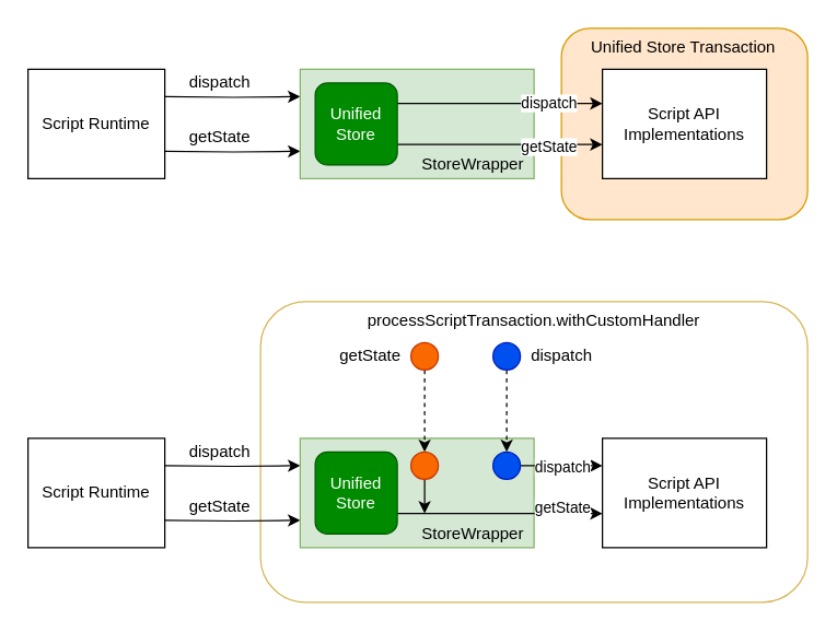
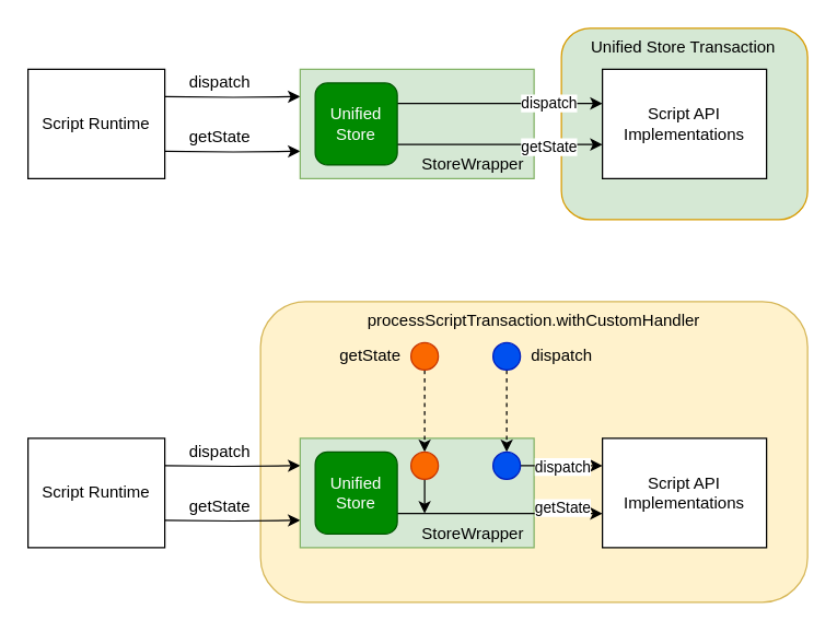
  <mxCell id="0" />
  <mxCell id="1" parent="0" />
- <mxCell id="2" value="processScriptTransaction.withCustomHandler" style="rounded=1;whiteSpace=wrap;html=1;verticalAlign=top;fillColor=#ffffff;strokeColor=#d6b656;" vertex="1" parent="1"><mxGeometry x="190" y="220" width="400" height="220" as="geometry" /></mxCell>
- <mxCell id="3" value="Unified Store Transaction" style="rounded=1;whiteSpace=wrap;html=1;fillColor=#ffe6cc;strokeColor=#d79b00;verticalAlign=top;align=left;spacingLeft=20;" vertex="1" parent="1"><mxGeometry x="410" y="20" width="180" height="140" as="geometry" /></mxCell>
+ <mxCell id="2" value="processScriptTransaction.withCustomHandler" style="rounded=1;whiteSpace=wrap;html=1;verticalAlign=top;fillColor=#fff2cc;strokeColor=#d6b656;" vertex="1" parent="1"><mxGeometry x="190" y="220" width="400" height="220" as="geometry" /></mxCell>
+ <mxCell id="3" value="Unified Store Transaction" style="rounded=1;whiteSpace=wrap;html=1;fillColor=#d5e8d4;strokeColor=#d79b00;verticalAlign=top;align=left;spacingLeft=20;" vertex="1" parent="1"><mxGeometry x="410" y="20" width="180" height="140" as="geometry" /></mxCell>
  <mxCell id="4" style="edgeStyle=orthogonalEdgeStyle;orthogonalLoop=1;jettySize=auto;html=1;entryX=0;entryY=0.25;entryDx=0;entryDy=0;strokeColor=default;rounded=0;jumpStyle=none;" edge="1" parent="1" target="7"><mxGeometry relative="1" as="geometry"><mxPoint x="120" y="70" as="sourcePoint" /></mxGeometry></mxCell>
  <mxCell id="5" style="edgeStyle=orthogonalEdgeStyle;rounded=0;jumpStyle=none;orthogonalLoop=1;jettySize=auto;html=1;entryX=0;entryY=0.75;entryDx=0;entryDy=0;strokeColor=default;" edge="1" parent="1" target="7"><mxGeometry relative="1" as="geometry"><mxPoint x="120" y="110" as="sourcePoint" /></mxGeometry></mxCell>
  <mxCell id="6" value="Script Runtime" style="rounded=0;whiteSpace=wrap;html=1;horizontal=1;verticalAlign=middle;" vertex="1" parent="1"><mxGeometry x="20" y="50" width="100" height="80" as="geometry" /></mxCell>
  <mxCell id="7" value="" style="rounded=0;whiteSpace=wrap;html=1;fillColor=#d5e8d4;strokeColor=#82b366;" vertex="1" parent="1"><mxGeometry x="219" y="50" width="171" height="80" as="geometry" /></mxCell>
  <mxCell id="8" style="edgeStyle=orthogonalEdgeStyle;rounded=0;jumpStyle=none;orthogonalLoop=1;jettySize=auto;html=1;exitX=1;exitY=0.25;exitDx=0;exitDy=0;strokeColor=default;" edge="1" parent="1" source="12"><mxGeometry relative="1" as="geometry"><mxPoint x="440" y="75" as="targetPoint" /></mxGeometry></mxCell>
  <mxCell id="9" value="dispatch" style="edgeLabel;html=1;align=center;verticalAlign=middle;resizable=0;points=[];" vertex="1" connectable="0" parent="8"><mxGeometry x="-0.386" y="1" relative="1" as="geometry"><mxPoint x="64" as="offset" /></mxGeometry></mxCell>
  <mxCell id="10" style="edgeStyle=orthogonalEdgeStyle;rounded=0;jumpStyle=none;orthogonalLoop=1;jettySize=auto;html=1;exitX=1;exitY=0.75;exitDx=0;exitDy=0;strokeColor=default;" edge="1" parent="1" source="12"><mxGeometry relative="1" as="geometry"><mxPoint x="440" y="105" as="targetPoint" /></mxGeometry></mxCell>
  <mxCell id="11" value="getState" style="edgeLabel;html=1;align=center;verticalAlign=middle;resizable=0;points=[];" vertex="1" connectable="0" parent="10"><mxGeometry x="-0.336" y="-1" relative="1" as="geometry"><mxPoint x="60" as="offset" /></mxGeometry></mxCell>
  <mxCell id="12" value="Unified&lt;br&gt;Store" style="rounded=1;whiteSpace=wrap;html=1;fillColor=#008a00;strokeColor=#005700;fontColor=#ffffff;" vertex="1" parent="1"><mxGeometry x="230" y="60" width="60" height="60" as="geometry" /></mxCell>
  <mxCell id="13" value="dispatch" style="text;html=1;align=center;verticalAlign=middle;resizable=0;points=[];autosize=1;strokeColor=none;fillColor=none;" vertex="1" parent="1"><mxGeometry x="130" y="50" width="60" height="20" as="geometry" /></mxCell>
  <mxCell id="14" value="getState" style="text;html=1;align=center;verticalAlign=middle;resizable=0;points=[];autosize=1;strokeColor=none;fillColor=none;" vertex="1" parent="1"><mxGeometry x="130" y="90" width="60" height="20" as="geometry" /></mxCell>
  <mxCell id="15" value="Script API&lt;br&gt;Implementations" style="rounded=0;whiteSpace=wrap;html=1;" vertex="1" parent="1"><mxGeometry x="440" y="50" width="120" height="80" as="geometry" /></mxCell>
  <mxCell id="16" value="StoreWrapper" style="text;html=1;align=center;verticalAlign=middle;resizable=0;points=[];autosize=1;strokeColor=none;fillColor=none;" vertex="1" parent="1"><mxGeometry x="300" y="110" width="90" height="20" as="geometry" /></mxCell>
  <mxCell id="17" style="edgeStyle=orthogonalEdgeStyle;orthogonalLoop=1;jettySize=auto;html=1;entryX=0;entryY=0.25;entryDx=0;entryDy=0;strokeColor=default;rounded=0;jumpStyle=none;" edge="1" parent="1" target="20"><mxGeometry relative="1" as="geometry"><mxPoint x="120" y="340" as="sourcePoint" /></mxGeometry></mxCell>
  <mxCell id="18" style="edgeStyle=orthogonalEdgeStyle;rounded=0;jumpStyle=none;orthogonalLoop=1;jettySize=auto;html=1;entryX=0;entryY=0.75;entryDx=0;entryDy=0;strokeColor=default;" edge="1" parent="1" target="20"><mxGeometry relative="1" as="geometry"><mxPoint x="120" y="380" as="sourcePoint" /></mxGeometry></mxCell>
  <mxCell id="19" value="Script Runtime" style="rounded=0;whiteSpace=wrap;html=1;horizontal=1;verticalAlign=middle;" vertex="1" parent="1"><mxGeometry x="20" y="320" width="100" height="80" as="geometry" /></mxCell>
  <mxCell id="20" value="" style="rounded=0;whiteSpace=wrap;html=1;fillColor=#d5e8d4;strokeColor=#82b366;" vertex="1" parent="1"><mxGeometry x="219" y="320" width="171" height="80" as="geometry" /></mxCell>
  <mxCell id="21" style="edgeStyle=orthogonalEdgeStyle;rounded=0;jumpStyle=none;orthogonalLoop=1;jettySize=auto;html=1;exitX=1;exitY=0.75;exitDx=0;exitDy=0;strokeColor=default;" edge="1" parent="1" source="23"><mxGeometry relative="1" as="geometry"><mxPoint x="440" y="375" as="targetPoint" /></mxGeometry></mxCell>
  <mxCell id="22" value="getState" style="edgeLabel;html=1;align=center;verticalAlign=middle;resizable=0;points=[];" vertex="1" connectable="0" parent="21"><mxGeometry x="-0.336" y="-1" relative="1" as="geometry"><mxPoint x="70" y="-6" as="offset" /></mxGeometry></mxCell>
  <mxCell id="23" value="Unified&lt;br&gt;Store" style="rounded=1;whiteSpace=wrap;html=1;fillColor=#008a00;strokeColor=#005700;fontColor=#ffffff;" vertex="1" parent="1"><mxGeometry x="230" y="330" width="60" height="60" as="geometry" /></mxCell>
  <mxCell id="24" value="dispatch" style="text;html=1;align=center;verticalAlign=middle;resizable=0;points=[];autosize=1;strokeColor=none;fillColor=none;" vertex="1" parent="1"><mxGeometry x="130" y="320" width="60" height="20" as="geometry" /></mxCell>
  <mxCell id="25" value="getState" style="text;html=1;align=center;verticalAlign=middle;resizable=0;points=[];autosize=1;strokeColor=none;fillColor=none;" vertex="1" parent="1"><mxGeometry x="130" y="360" width="60" height="20" as="geometry" /></mxCell>
  <mxCell id="26" value="Script API&lt;br&gt;Implementations" style="rounded=0;whiteSpace=wrap;html=1;" vertex="1" parent="1"><mxGeometry x="440" y="320" width="120" height="80" as="geometry" /></mxCell>
  <mxCell id="27" value="StoreWrapper" style="text;html=1;align=center;verticalAlign=middle;resizable=0;points=[];autosize=1;strokeColor=none;fillColor=none;" vertex="1" parent="1"><mxGeometry x="300" y="380" width="90" height="20" as="geometry" /></mxCell>
  <mxCell id="28" style="edgeStyle=orthogonalEdgeStyle;rounded=0;jumpStyle=none;orthogonalLoop=1;jettySize=auto;html=1;exitX=0.5;exitY=1;exitDx=0;exitDy=0;entryX=0.5;entryY=0;entryDx=0;entryDy=0;strokeColor=default;dashed=1;" edge="1" parent="1" source="29" target="32"><mxGeometry relative="1" as="geometry" /></mxCell>
  <mxCell id="29" value="" style="ellipse;whiteSpace=wrap;html=1;aspect=fixed;fillColor=#0050ef;fontColor=#ffffff;strokeColor=#001DBC;" vertex="1" parent="1"><mxGeometry x="360" y="250" width="20" height="20" as="geometry" /></mxCell>
  <mxCell id="30" style="edgeStyle=orthogonalEdgeStyle;rounded=0;jumpStyle=none;orthogonalLoop=1;jettySize=auto;html=1;exitX=1;exitY=0.5;exitDx=0;exitDy=0;entryX=0;entryY=0.25;entryDx=0;entryDy=0;strokeColor=default;" edge="1" parent="1" source="32" target="26"><mxGeometry relative="1" as="geometry" /></mxCell>
  <mxCell id="31" value="dispatch" style="edgeLabel;html=1;align=center;verticalAlign=middle;resizable=0;points=[];" vertex="1" connectable="0" parent="30"><mxGeometry x="-0.16" y="1" relative="1" as="geometry"><mxPoint x="5" y="1" as="offset" /></mxGeometry></mxCell>
  <mxCell id="32" value="" style="ellipse;whiteSpace=wrap;html=1;aspect=fixed;fillColor=#0050ef;fontColor=#ffffff;strokeColor=#001DBC;" vertex="1" parent="1"><mxGeometry x="360" y="330" width="20" height="20" as="geometry" /></mxCell>
  <mxCell id="33" style="edgeStyle=orthogonalEdgeStyle;rounded=0;jumpStyle=none;orthogonalLoop=1;jettySize=auto;html=1;entryX=0.5;entryY=0;entryDx=0;entryDy=0;strokeColor=default;dashed=1;" edge="1" parent="1" source="34" target="36"><mxGeometry relative="1" as="geometry" /></mxCell>
  <mxCell id="34" value="" style="ellipse;whiteSpace=wrap;html=1;aspect=fixed;fillColor=#fa6800;fontColor=#000000;strokeColor=#C73500;" vertex="1" parent="1"><mxGeometry x="300" y="250" width="20" height="20" as="geometry" /></mxCell>
  <mxCell id="35" style="edgeStyle=orthogonalEdgeStyle;rounded=0;jumpStyle=none;orthogonalLoop=1;jettySize=auto;html=1;exitX=0.5;exitY=1;exitDx=0;exitDy=0;strokeColor=default;" edge="1" parent="1" source="36"><mxGeometry relative="1" as="geometry"><mxPoint x="310" y="375" as="targetPoint" /><Array as="points"><mxPoint x="310" y="375" /></Array></mxGeometry></mxCell>
  <mxCell id="36" value="" style="ellipse;whiteSpace=wrap;html=1;aspect=fixed;fillColor=#fa6800;fontColor=#000000;strokeColor=#C73500;" vertex="1" parent="1"><mxGeometry x="300" y="330" width="20" height="20" as="geometry" /></mxCell>
  <mxCell id="37" value="getState" style="text;html=1;resizable=0;autosize=1;align=center;verticalAlign=middle;points=[];fillColor=none;strokeColor=none;rounded=0;" vertex="1" parent="1"><mxGeometry x="240" y="250" width="60" height="20" as="geometry" /></mxCell>
  <mxCell id="38" value="dispatch" style="text;html=1;resizable=0;autosize=1;align=center;verticalAlign=middle;points=[];fillColor=none;strokeColor=none;rounded=0;" vertex="1" parent="1"><mxGeometry x="380" y="250" width="60" height="20" as="geometry" /></mxCell>
